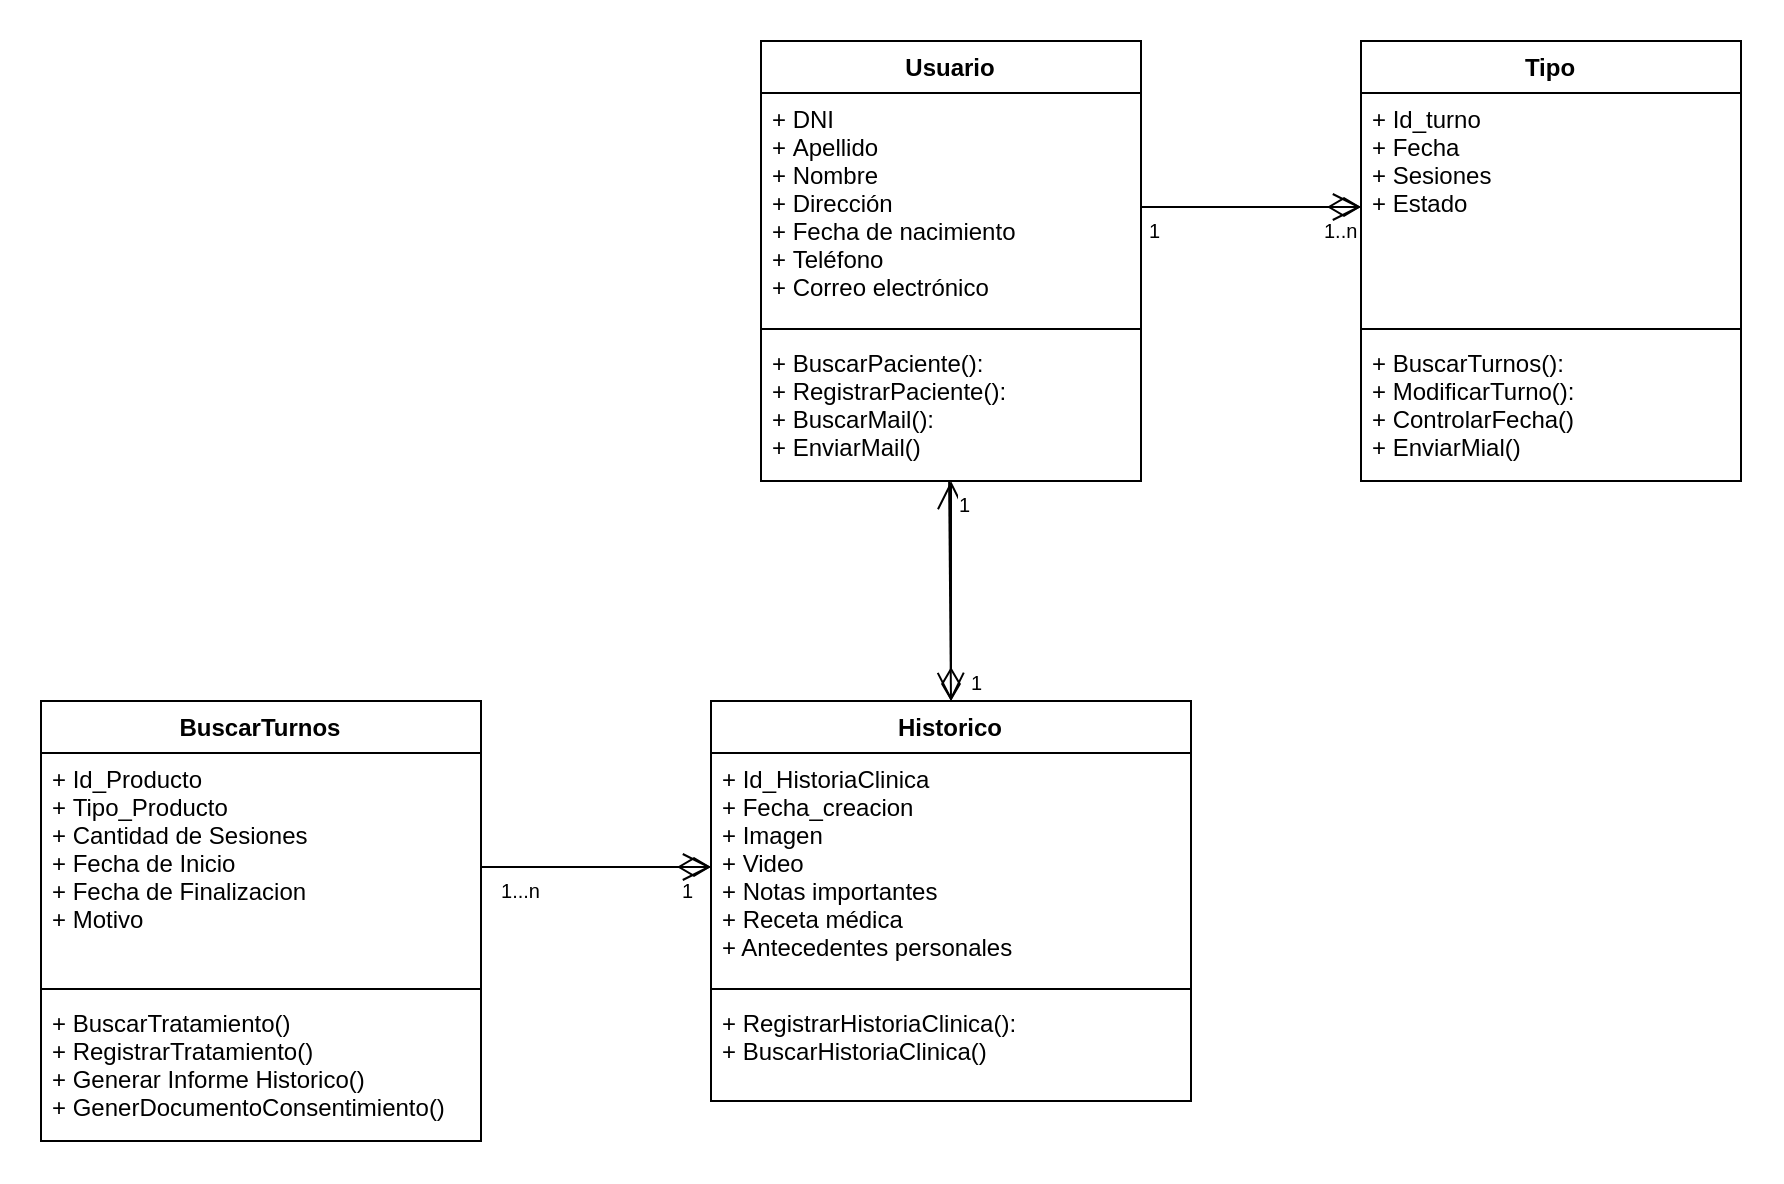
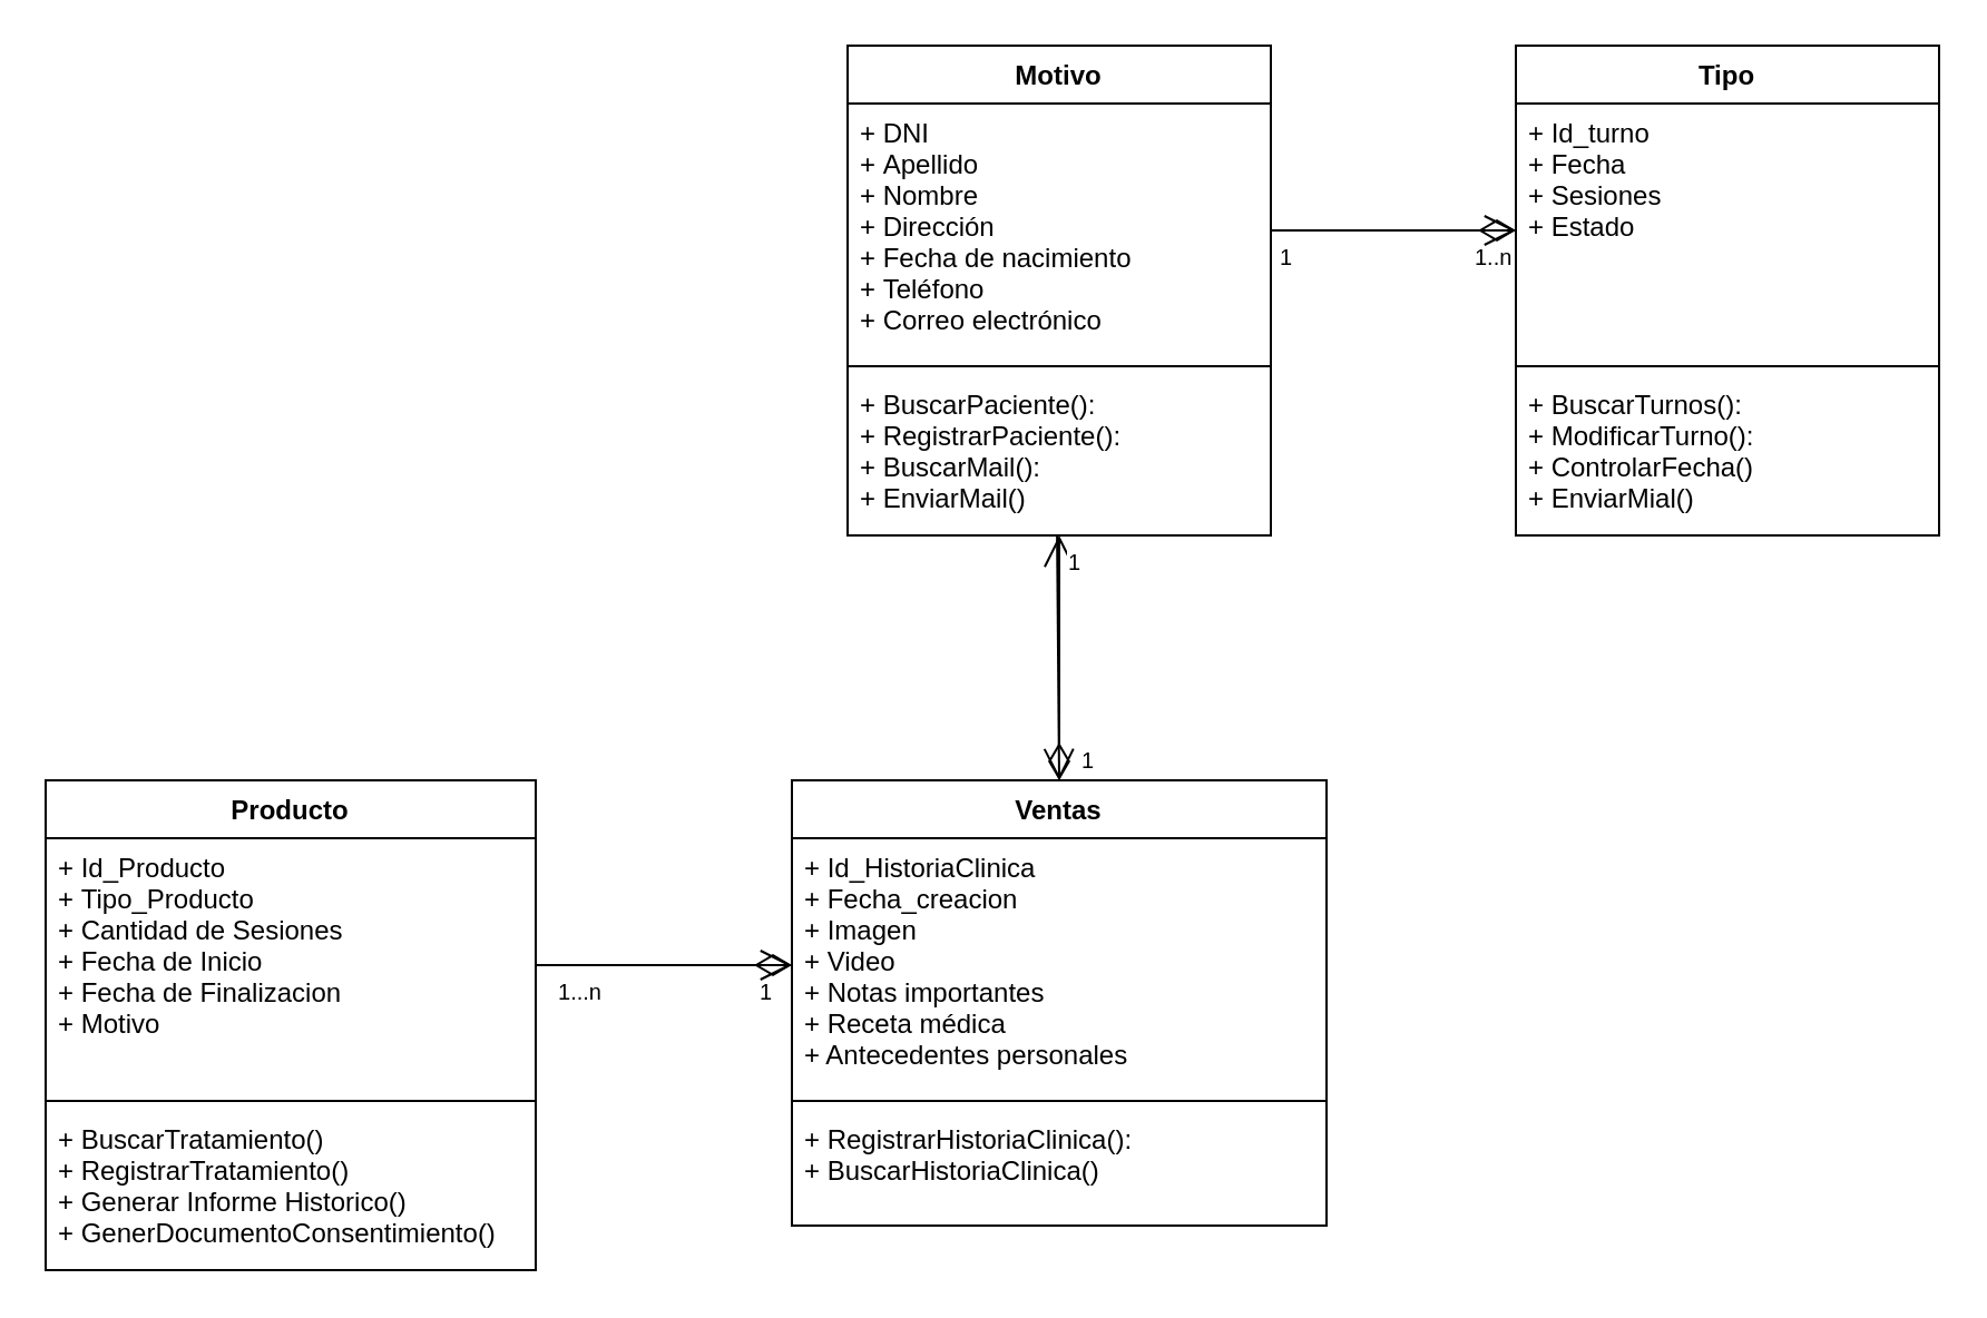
  <mxCell id="0" />
  <mxCell id="1" parent="0" />
- <mxCell id="2" value="Usuario" style="swimlane;fontStyle=1;align=center;verticalAlign=top;childLayout=stackLayout;horizontal=1;startSize=26;horizontalStack=0;resizeParent=1;resizeParentMax=0;resizeLast=0;collapsible=1;marginBottom=0;" parent="1" vertex="1"><mxGeometry x="380" y="20" width="190" height="220" as="geometry"><mxRectangle x="130" y="80" width="100" height="26" as="alternateBounds" /></mxGeometry></mxCell>
+ <mxCell id="2" value="Motivo" style="swimlane;fontStyle=1;align=center;verticalAlign=top;childLayout=stackLayout;horizontal=1;startSize=26;horizontalStack=0;resizeParent=1;resizeParentMax=0;resizeLast=0;collapsible=1;marginBottom=0;" parent="1" vertex="1"><mxGeometry x="380" y="20" width="190" height="220" as="geometry"><mxRectangle x="130" y="80" width="100" height="26" as="alternateBounds" /></mxGeometry></mxCell>
  <mxCell id="3" value="+ DNI&#10;+ Apellido&#10;+ Nombre&#10;+ Dirección&#10;+ Fecha de nacimiento&#10;+ Teléfono&#10;+ Correo electrónico" style="text;strokeColor=none;fillColor=none;align=left;verticalAlign=top;spacingLeft=4;spacingRight=4;overflow=hidden;rotatable=0;points=[[0,0.5],[1,0.5]];portConstraint=eastwest;" parent="2" vertex="1"><mxGeometry y="26" width="190" height="114" as="geometry" /></mxCell>
  <mxCell id="4" value="" style="line;strokeWidth=1;fillColor=none;align=left;verticalAlign=middle;spacingTop=-1;spacingLeft=3;spacingRight=3;rotatable=0;labelPosition=right;points=[];portConstraint=eastwest;" parent="2" vertex="1"><mxGeometry y="140" width="190" height="8" as="geometry" /></mxCell>
  <mxCell id="5" value="+ BuscarPaciente():&#10;+ RegistrarPaciente():&#10;+ BuscarMail():&#10;+ EnviarMail()" style="text;strokeColor=none;fillColor=none;align=left;verticalAlign=top;spacingLeft=4;spacingRight=4;overflow=hidden;rotatable=0;points=[[0,0.5],[1,0.5]];portConstraint=eastwest;" parent="2" vertex="1"><mxGeometry y="148" width="190" height="72" as="geometry" /></mxCell>
  <mxCell id="6" value="" style="endArrow=none;html=1;endSize=12;startArrow=diamondThin;startSize=14;startFill=0;edgeStyle=orthogonalEdgeStyle;exitX=0;exitY=0.5;exitDx=0;exitDy=0;endFill=0;" parent="1" source="10" target="3" edge="1"><mxGeometry relative="1" as="geometry"><mxPoint x="690" y="103" as="sourcePoint" /><mxPoint x="690" y="270" as="targetPoint" /></mxGeometry></mxCell>
  <mxCell id="7" value="1..n" style="resizable=0;html=1;align=left;verticalAlign=top;labelBackgroundColor=#ffffff;fontSize=10;" parent="6" connectable="0" vertex="1"><mxGeometry x="-1" relative="1" as="geometry"><mxPoint x="-20" as="offset" /></mxGeometry></mxCell>
  <mxCell id="8" value="1" style="resizable=0;html=1;align=right;verticalAlign=top;labelBackgroundColor=#ffffff;fontSize=10;" parent="6" connectable="0" vertex="1"><mxGeometry x="1" relative="1" as="geometry"><mxPoint x="10" as="offset" /></mxGeometry></mxCell>
  <mxCell id="9" value="Tipo" style="swimlane;fontStyle=1;align=center;verticalAlign=top;childLayout=stackLayout;horizontal=1;startSize=26;horizontalStack=0;resizeParent=1;resizeParentMax=0;resizeLast=0;collapsible=1;marginBottom=0;" parent="1" vertex="1"><mxGeometry x="680" y="20" width="190" height="220" as="geometry"><mxRectangle x="130" y="80" width="100" height="26" as="alternateBounds" /></mxGeometry></mxCell>
  <mxCell id="10" value="+ Id_turno&#10;+ Fecha&#10;+ Sesiones&#10;+ Estado" style="text;strokeColor=none;fillColor=none;align=left;verticalAlign=top;spacingLeft=4;spacingRight=4;overflow=hidden;rotatable=0;points=[[0,0.5],[1,0.5]];portConstraint=eastwest;" parent="9" vertex="1"><mxGeometry y="26" width="190" height="114" as="geometry" /></mxCell>
  <mxCell id="11" value="" style="line;strokeWidth=1;fillColor=none;align=left;verticalAlign=middle;spacingTop=-1;spacingLeft=3;spacingRight=3;rotatable=0;labelPosition=right;points=[];portConstraint=eastwest;" parent="9" vertex="1"><mxGeometry y="140" width="190" height="8" as="geometry" /></mxCell>
  <mxCell id="12" value="+ BuscarTurnos():&#10;+ ModificarTurno():&#10;+ ControlarFecha()&#10;+ EnviarMial()" style="text;strokeColor=none;fillColor=none;align=left;verticalAlign=top;spacingLeft=4;spacingRight=4;overflow=hidden;rotatable=0;points=[[0,0.5],[1,0.5]];portConstraint=eastwest;" parent="9" vertex="1"><mxGeometry y="148" width="190" height="72" as="geometry" /></mxCell>
  <mxCell id="13" value="" style="endArrow=open;endFill=1;endSize=12;html=1;strokeWidth=1;exitX=1;exitY=0.5;exitDx=0;exitDy=0;" parent="1" source="3" target="10" edge="1"><mxGeometry width="160" relative="1" as="geometry"><mxPoint x="480" y="280" as="sourcePoint" /><mxPoint x="640" y="280" as="targetPoint" /></mxGeometry></mxCell>
  <mxCell id="14" value="" style="endArrow=none;html=1;endSize=12;startArrow=diamondThin;startSize=14;startFill=0;edgeStyle=orthogonalEdgeStyle;endFill=0;" parent="1" source="27" target="19" edge="1"><mxGeometry relative="1" as="geometry"><mxPoint x="200" y="600" as="sourcePoint" /><mxPoint x="240" y="433" as="targetPoint" /></mxGeometry></mxCell>
  <mxCell id="15" value="1" style="resizable=0;html=1;align=left;verticalAlign=top;labelBackgroundColor=#ffffff;fontSize=10;" parent="14" connectable="0" vertex="1"><mxGeometry x="-1" relative="1" as="geometry"><mxPoint x="-16" as="offset" /></mxGeometry></mxCell>
  <mxCell id="16" value="1...n" style="resizable=0;html=1;align=right;verticalAlign=top;labelBackgroundColor=#ffffff;fontSize=10;" parent="14" connectable="0" vertex="1"><mxGeometry x="1" relative="1" as="geometry"><mxPoint x="30" as="offset" /></mxGeometry></mxCell>
  <mxCell id="17" value="" style="endArrow=open;endFill=1;endSize=12;html=1;exitX=1;exitY=0.5;exitDx=0;exitDy=0;entryX=0;entryY=0.5;entryDx=0;entryDy=0;" parent="1" source="19" target="27" edge="1"><mxGeometry width="160" relative="1" as="geometry"><mxPoint y="530" as="sourcePoint" x="250" /><mxPoint x="410" y="530" as="targetPoint" /></mxGeometry></mxCell>
- <mxCell id="18" value="BuscarTurnos" style="swimlane;fontStyle=1;align=center;verticalAlign=top;childLayout=stackLayout;horizontal=1;startSize=26;horizontalStack=0;resizeParent=1;resizeParentMax=0;resizeLast=0;collapsible=1;marginBottom=0;" parent="1" vertex="1"><mxGeometry x="20" y="350" width="220" height="220" as="geometry"><mxRectangle x="130" y="80" width="100" height="26" as="alternateBounds" /></mxGeometry></mxCell>
+ <mxCell id="18" value="Producto" style="swimlane;fontStyle=1;align=center;verticalAlign=top;childLayout=stackLayout;horizontal=1;startSize=26;horizontalStack=0;resizeParent=1;resizeParentMax=0;resizeLast=0;collapsible=1;marginBottom=0;" parent="1" vertex="1"><mxGeometry x="20" y="350" width="220" height="220" as="geometry"><mxRectangle x="130" y="80" width="100" height="26" as="alternateBounds" /></mxGeometry></mxCell>
  <mxCell id="19" value="+ Id_Producto&#10;+ Tipo_Producto&#10;+ Cantidad de Sesiones&#10;+ Fecha de Inicio&#10;+ Fecha de Finalizacion&#10;+ Motivo" style="text;strokeColor=none;fillColor=none;align=left;verticalAlign=top;spacingLeft=4;spacingRight=4;overflow=hidden;rotatable=0;points=[[0,0.5],[1,0.5]];portConstraint=eastwest;" parent="18" vertex="1"><mxGeometry y="26" width="220" height="114" as="geometry" /></mxCell>
  <mxCell id="20" value="" style="line;strokeWidth=1;fillColor=none;align=left;verticalAlign=middle;spacingTop=-1;spacingLeft=3;spacingRight=3;rotatable=0;labelPosition=right;points=[];portConstraint=eastwest;" parent="18" vertex="1"><mxGeometry y="140" width="220" height="8" as="geometry" /></mxCell>
  <mxCell id="21" value="+ BuscarTratamiento()&#10;+ RegistrarTratamiento()&#10;+ Generar Informe Historico()&#10;+ GenerDocumentoConsentimiento()" style="text;strokeColor=none;fillColor=none;align=left;verticalAlign=top;spacingLeft=4;spacingRight=4;overflow=hidden;rotatable=0;points=[[0,0.5],[1,0.5]];portConstraint=eastwest;" parent="18" vertex="1"><mxGeometry y="148" width="220" height="72" as="geometry" /></mxCell>
  <mxCell id="22" value="" style="endArrow=open;html=1;endSize=12;startArrow=diamondThin;startSize=14;startFill=0;edgeStyle=orthogonalEdgeStyle;endFill=0;exitX=0.5;exitY=0;exitDx=0;exitDy=0;" parent="1" source="26" target="2" edge="1"><mxGeometry relative="1" as="geometry"><mxPoint x="670" y="290" as="sourcePoint" /><mxPoint x="474" y="243" as="targetPoint" /></mxGeometry></mxCell>
  <mxCell id="23" value="1" style="resizable=0;html=1;align=left;verticalAlign=top;labelBackgroundColor=#ffffff;fontSize=10;" parent="22" connectable="0" vertex="1"><mxGeometry x="-1" relative="1" as="geometry"><mxPoint x="-16" as="offset" /></mxGeometry></mxCell>
  <mxCell id="24" value="1" style="resizable=0;html=1;align=right;verticalAlign=top;labelBackgroundColor=#ffffff;fontSize=10;" parent="22" connectable="0" vertex="1"><mxGeometry x="1" relative="1" as="geometry"><mxPoint x="10" as="offset" /></mxGeometry></mxCell>
  <mxCell id="25" value="" style="endArrow=open;endFill=1;endSize=12;html=1;strokeWidth=1;exitX=0.495;exitY=1;exitDx=0;exitDy=0;exitPerimeter=0;entryX=0.5;entryY=0;entryDx=0;entryDy=0;" parent="1" source="5" target="26" edge="1"><mxGeometry width="160" relative="1" as="geometry"><mxPoint x="550" y="280" as="sourcePoint" /><mxPoint x="670" y="290" as="targetPoint" /></mxGeometry></mxCell>
- <mxCell id="26" value="Historico" style="swimlane;fontStyle=1;align=center;verticalAlign=top;childLayout=stackLayout;horizontal=1;startSize=26;horizontalStack=0;resizeParent=1;resizeParentMax=0;resizeLast=0;collapsible=1;marginBottom=0;" parent="1" vertex="1"><mxGeometry x="355" y="350" width="240" height="200" as="geometry"><mxRectangle x="130" y="80" width="100" height="26" as="alternateBounds" /></mxGeometry></mxCell>
+ <mxCell id="26" value="Ventas" style="swimlane;fontStyle=1;align=center;verticalAlign=top;childLayout=stackLayout;horizontal=1;startSize=26;horizontalStack=0;resizeParent=1;resizeParentMax=0;resizeLast=0;collapsible=1;marginBottom=0;" parent="1" vertex="1"><mxGeometry x="355" y="350" width="240" height="200" as="geometry"><mxRectangle x="130" y="80" width="100" height="26" as="alternateBounds" /></mxGeometry></mxCell>
  <mxCell id="27" value="+ Id_HistoriaClinica&#10;+ Fecha_creacion&#10;+ Imagen&#10;+ Video&#10;+ Notas importantes&#10;+ Receta médica&#10;+ Antecedentes personales" style="text;strokeColor=none;fillColor=none;align=left;verticalAlign=top;spacingLeft=4;spacingRight=4;overflow=hidden;rotatable=0;points=[[0,0.5],[1,0.5]];portConstraint=eastwest;" parent="26" vertex="1"><mxGeometry y="26" width="240" height="114" as="geometry" /></mxCell>
  <mxCell id="28" value="" style="line;strokeWidth=1;fillColor=none;align=left;verticalAlign=middle;spacingTop=-1;spacingLeft=3;spacingRight=3;rotatable=0;labelPosition=right;points=[];portConstraint=eastwest;" parent="26" vertex="1"><mxGeometry y="140" width="240" height="8" as="geometry" /></mxCell>
  <mxCell id="29" value="+ RegistrarHistoriaClinica():&#10;+ BuscarHistoriaClinica()" style="text;strokeColor=none;fillColor=none;align=left;verticalAlign=top;spacingLeft=4;spacingRight=4;overflow=hidden;rotatable=0;points=[[0,0.5],[1,0.5]];portConstraint=eastwest;" parent="26" vertex="1"><mxGeometry y="148" width="240" height="52" as="geometry" /></mxCell>
  <mxCell id="30" value="1" style="resizable=0;html=1;align=right;verticalAlign=top;labelBackgroundColor=#ffffff;fontSize=10;" parent="1" connectable="0" vertex="1"><mxGeometry x="481" y="329" as="geometry"><mxPoint x="10" as="offset" /></mxGeometry></mxCell>
